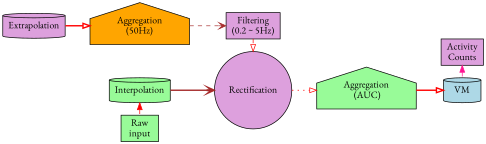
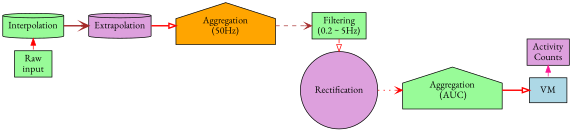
  digraph {
    fontname="EB Garamond"
    fontsize=14
    rankdir=LR
    node [fillcolor=palegreen fontname="EB Garamond" shape=box style=filled]
    edge [color=red fontname="EB Garamond" style=dashed arrowhead=onormal]
    n1 [fillcolor=plum label="Activity\nCounts"]
-   n2 [fillcolor=lightblue label=VM shape=cylinder]
-   n3 [fillcolor=plum label="Filtering\n(0.2 ~ 5Hz)"]
+   n2 [fillcolor=lightblue label=VM]
+   n3 [label="Filtering\n(0.2 ~ 5Hz)"]
    n4 [fillcolor=plum label=Rectification shape=circle]
    n5 [label="Raw\ninput"]
    n6 [label=Interpolation shape=cylinder]
    n7 [label="Aggregation\n (AUC)" shape=house]
    n8 [fillcolor=plum label=Extrapolation shape=cylinder]
    n9 [fillcolor=orange label="Aggregation\n(50Hz)" shape=house]
    subgraph sub_1 {
      rank=same
      n1
      n2
    }
    subgraph sub_2 {
      rank=same
      n3
      n4
    }
    subgraph sub_3 {
      rank=same
      n5
      n6
    }
    n1 -> n2 [color=deeppink dir=back arrowhead=""]
    n3 -> n4
-   n4 -> n7 [style=dotted]
+   n4 -> n7 [arrowhead=vee style=dotted]
    n6 -> n5 [dir=back arrowhead=""]
-   n6 -> n4 [arrowhead=vee color=brown style=bold]
+   n6 -> n8 [arrowhead=vee color=brown style=bold]
    n7 -> n2 [style=bold]
    n8 -> n9 [style=bold]
    n9 -> n3 [arrowhead=vee color=brown]
  }
